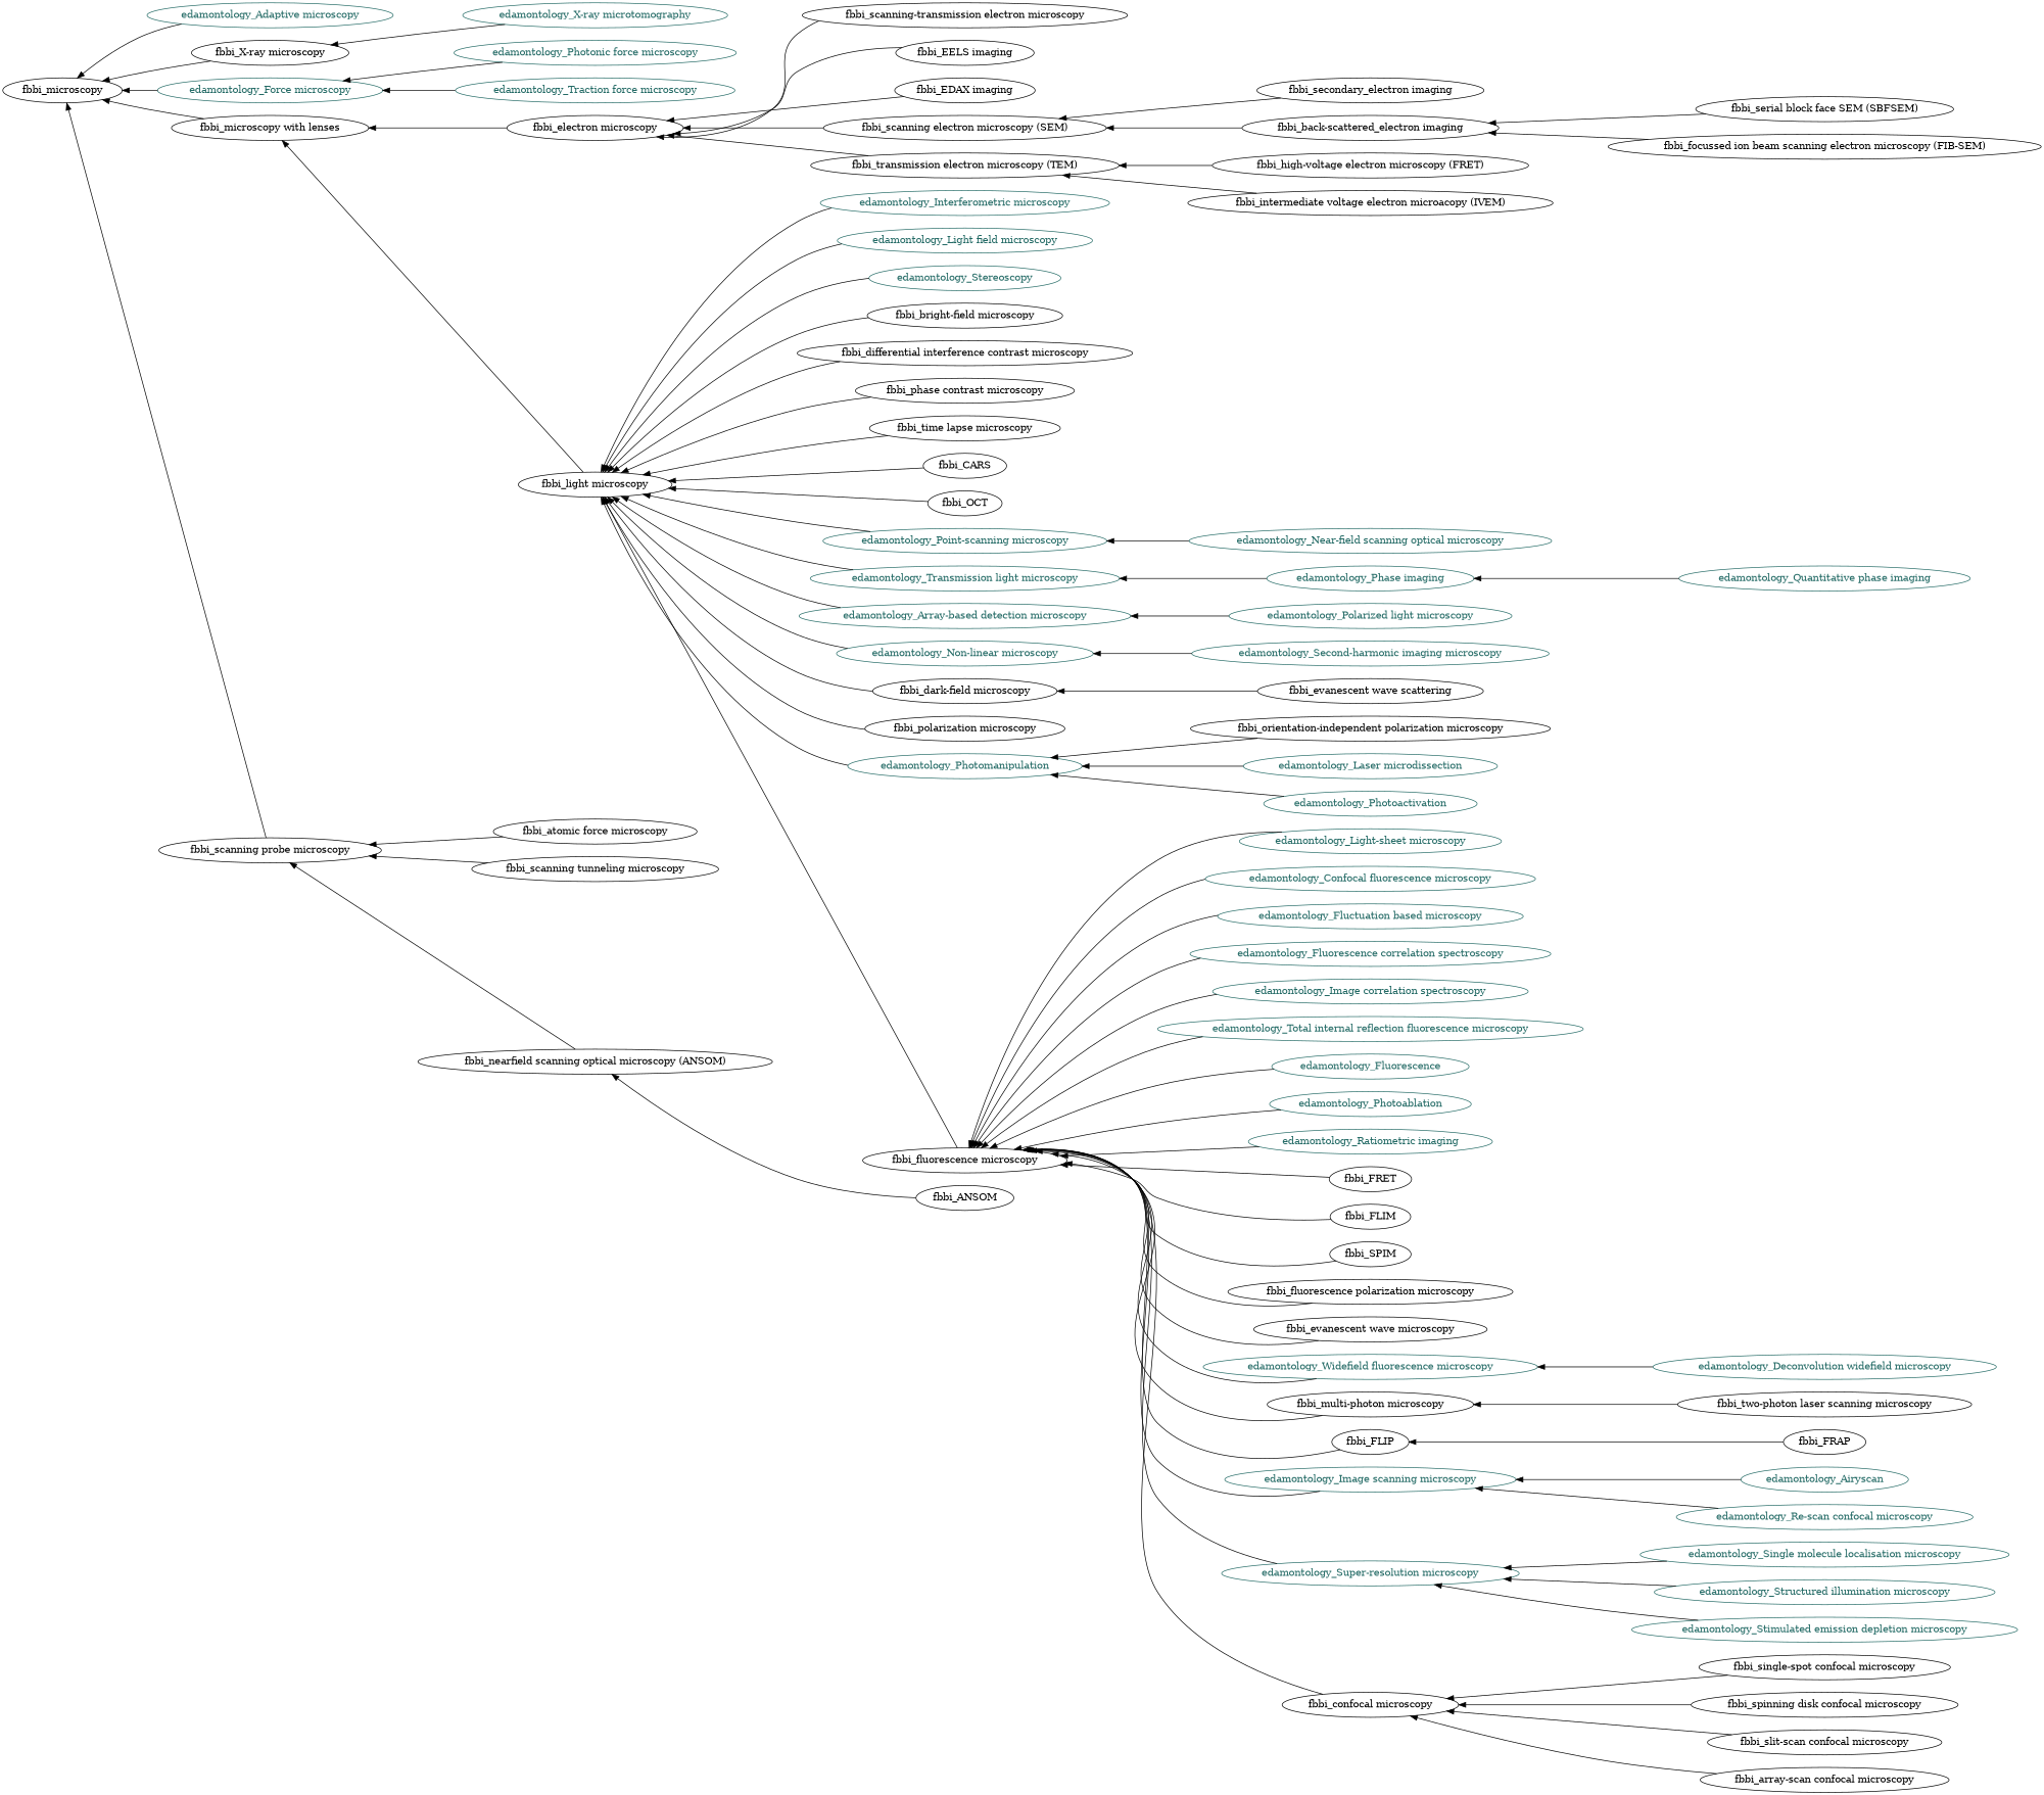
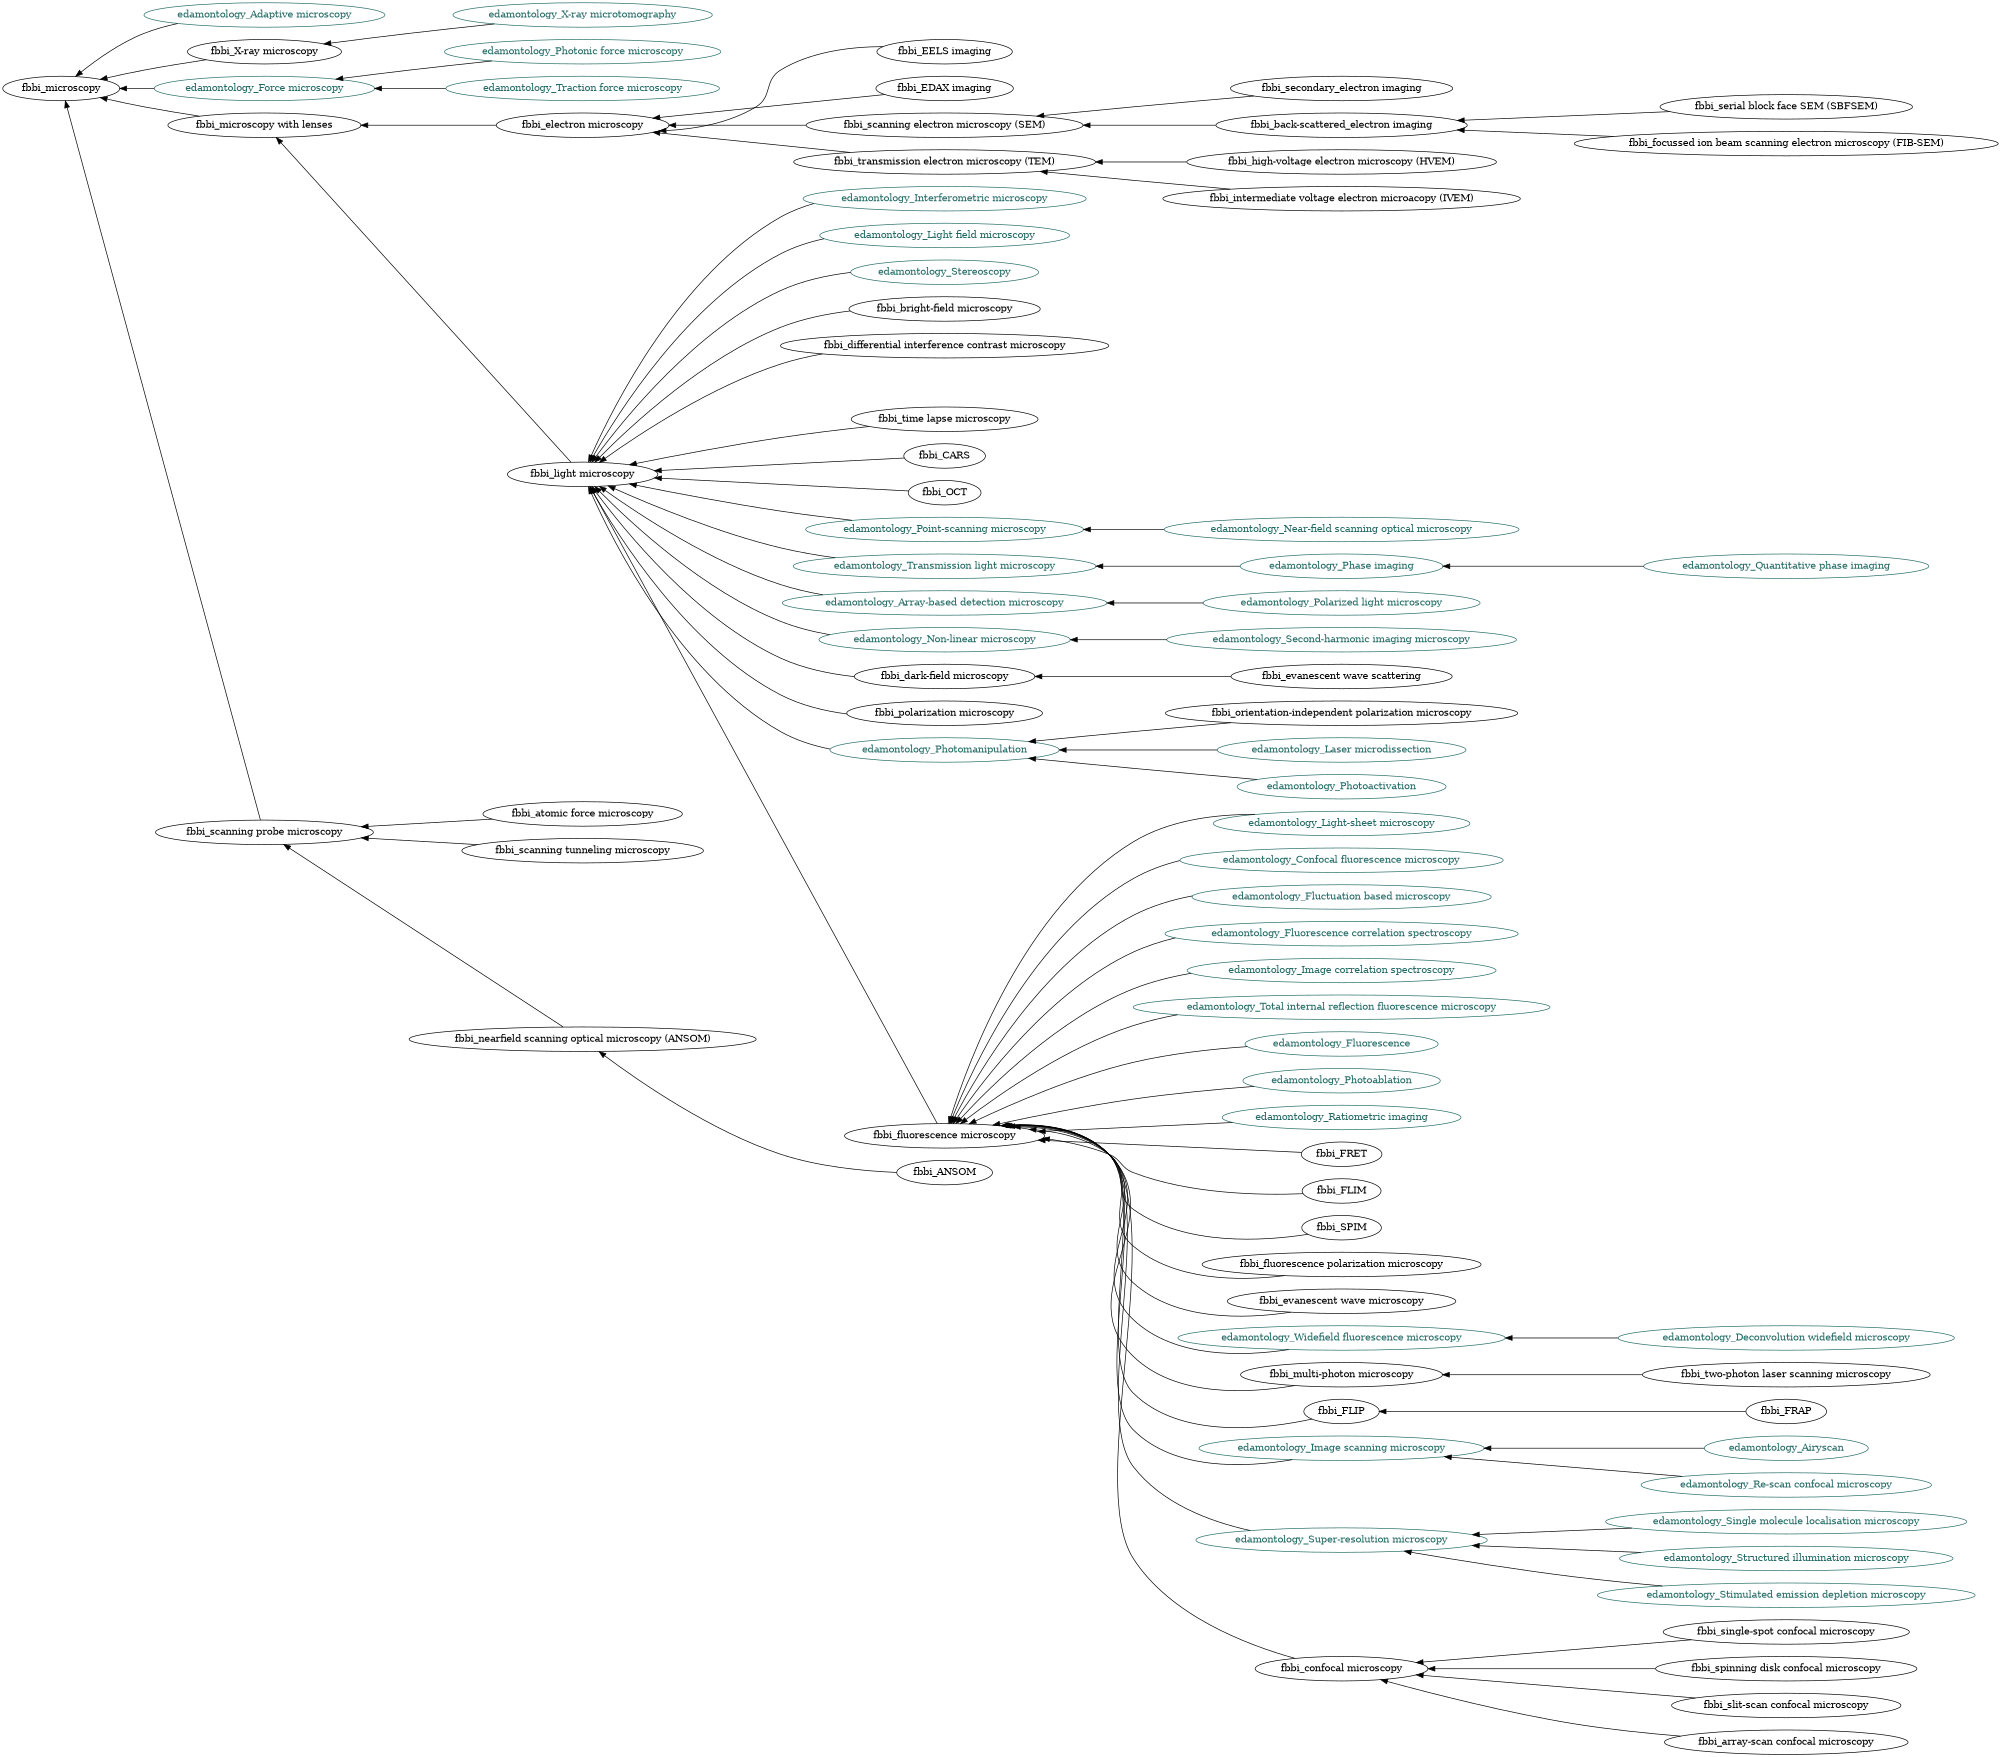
  digraph {
    rankdir=RL
    "edamontology_Adaptive microscopy" [color="#236A65" fontcolor="#236A65"]
    fbbi_microscopy
    "fbbi_X-ray microscopy"
    "edamontology_X-ray microtomography" [color="#236A65" fontcolor="#236A65"]
    "edamontology_Force microscopy" [color="#236A65" fontcolor="#236A65"]
    "edamontology_Photonic force microscopy" [color="#236A65" fontcolor="#236A65"]
    "edamontology_Traction force microscopy" [color="#236A65" fontcolor="#236A65"]
    "fbbi_microscopy with lenses"
    "fbbi_electron microscopy"
-   "fbbi_scanning-transmission electron microscopy"
    "fbbi_EELS imaging"
    "fbbi_EDAX imaging"
    "fbbi_scanning electron microscopy (SEM)"
    "fbbi_secondary_electron imaging"
    "fbbi_back-scattered_electron imaging"
    "fbbi_serial block face SEM (SBFSEM)"
    "fbbi_focussed ion beam scanning electron microscopy (FIB-SEM)"
    "fbbi_transmission electron microscopy (TEM)"
-   "fbbi_high-voltage electron microscopy (HVEM)" [label="fbbi_high-voltage electron microscopy (FRET)"]
+   "fbbi_high-voltage electron microscopy (HVEM)"
    "fbbi_intermediate voltage electron microacopy (IVEM)"
    "fbbi_light microscopy"
    "edamontology_Interferometric microscopy" [color="#236A65" fontcolor="#236A65"]
    "edamontology_Light field microscopy" [color="#236A65" fontcolor="#236A65"]
    edamontology_Stereoscopy [color="#236A65" fontcolor="#236A65"]
    "fbbi_bright-field microscopy"
    "fbbi_differential interference contrast microscopy"
-   "fbbi_phase contrast microscopy"
    "fbbi_time lapse microscopy"
    fbbi_CARS
    fbbi_OCT
    "edamontology_Point-scanning microscopy" [color="#236A65" fontcolor="#236A65"]
    "edamontology_Near-field scanning optical microscopy" [color="#236A65" fontcolor="#236A65"]
    "edamontology_Transmission light microscopy" [color="#236A65" fontcolor="#236A65"]
    "edamontology_Phase imaging" [color="#236A65" fontcolor="#236A65"]
    "edamontology_Quantitative phase imaging" [color="#236A65" fontcolor="#236A65"]
    "edamontology_Array-based detection microscopy" [color="#236A65" fontcolor="#236A65"]
    "edamontology_Polarized light microscopy" [color="#236A65" fontcolor="#236A65"]
    "edamontology_Non-linear microscopy" [color="#236A65" fontcolor="#236A65"]
    "edamontology_Second-harmonic imaging microscopy" [color="#236A65" fontcolor="#236A65"]
    "fbbi_dark-field microscopy"
    "fbbi_evanescent wave scattering"
    "fbbi_polarization microscopy"
    edamontology_Photomanipulation [color="#236A65" fontcolor="#236A65"]
    "fbbi_orientation-independent polarization microscopy"
    "edamontology_Laser microdissection" [color="#236A65" fontcolor="#236A65"]
    edamontology_Photoactivation [color="#236A65" fontcolor="#236A65"]
    "fbbi_fluorescence microscopy"
    "edamontology_Light-sheet microscopy" [color="#236A65" fontcolor="#236A65"]
    "edamontology_Confocal fluorescence microscopy" [color="#236A65" fontcolor="#236A65"]
    "edamontology_Fluctuation based microscopy" [color="#236A65" fontcolor="#236A65"]
    "edamontology_Fluorescence correlation spectroscopy" [color="#236A65" fontcolor="#236A65"]
    "edamontology_Image correlation spectroscopy" [color="#236A65" fontcolor="#236A65"]
    "edamontology_Total internal reflection fluorescence microscopy" [color="#236A65" fontcolor="#236A65"]
    edamontology_Fluorescence [color="#236A65" fontcolor="#236A65"]
    edamontology_Photoablation [color="#236A65" fontcolor="#236A65"]
    "edamontology_Ratiometric imaging" [color="#236A65" fontcolor="#236A65"]
    fbbi_FRET
    fbbi_FLIM
    fbbi_SPIM
    "fbbi_fluorescence polarization microscopy"
    "fbbi_evanescent wave microscopy"
    "edamontology_Widefield fluorescence microscopy" [color="#236A65" fontcolor="#236A65"]
    "edamontology_Deconvolution widefield microscopy" [color="#236A65" fontcolor="#236A65"]
    "fbbi_multi-photon microscopy"
    "fbbi_two-photon laser scanning microscopy"
    fbbi_FLIP
    fbbi_FRAP
    "edamontology_Image scanning microscopy" [color="#236A65" fontcolor="#236A65"]
    edamontology_Airyscan [color="#236A65" fontcolor="#236A65"]
    "edamontology_Re-scan confocal microscopy" [color="#236A65" fontcolor="#236A65"]
    "edamontology_Super-resolution microscopy" [color="#236A65" fontcolor="#236A65"]
    "edamontology_Single molecule localisation microscopy" [color="#236A65" fontcolor="#236A65"]
    "edamontology_Structured illumination microscopy" [color="#236A65" fontcolor="#236A65"]
    "edamontology_Stimulated emission depletion microscopy" [color="#236A65" fontcolor="#236A65"]
    "fbbi_confocal microscopy"
    "fbbi_single-spot confocal microscopy"
    "fbbi_spinning disk confocal microscopy"
    "fbbi_slit-scan confocal microscopy"
    "fbbi_array-scan confocal microscopy"
    "fbbi_scanning probe microscopy"
    "fbbi_atomic force microscopy"
    "fbbi_scanning tunneling microscopy"
    "fbbi_nearfield scanning optical microscopy (ANSOM)"
    fbbi_ANSOM
    "edamontology_Adaptive microscopy" -> fbbi_microscopy
    "fbbi_X-ray microscopy" -> fbbi_microscopy
    "edamontology_X-ray microtomography" -> "fbbi_X-ray microscopy"
    "edamontology_Force microscopy" -> fbbi_microscopy
    "edamontology_Photonic force microscopy" -> "edamontology_Force microscopy"
    "edamontology_Traction force microscopy" -> "edamontology_Force microscopy"
    "fbbi_microscopy with lenses" -> fbbi_microscopy
    "fbbi_electron microscopy" -> "fbbi_microscopy with lenses"
-   "fbbi_scanning-transmission electron microscopy" -> "fbbi_electron microscopy"
    "fbbi_EELS imaging" -> "fbbi_electron microscopy"
    "fbbi_EDAX imaging" -> "fbbi_electron microscopy"
    "fbbi_scanning electron microscopy (SEM)" -> "fbbi_electron microscopy"
    "fbbi_secondary_electron imaging" -> "fbbi_scanning electron microscopy (SEM)"
    "fbbi_back-scattered_electron imaging" -> "fbbi_scanning electron microscopy (SEM)"
    "fbbi_serial block face SEM (SBFSEM)" -> "fbbi_back-scattered_electron imaging"
    "fbbi_focussed ion beam scanning electron microscopy (FIB-SEM)" -> "fbbi_back-scattered_electron imaging"
    "fbbi_transmission electron microscopy (TEM)" -> "fbbi_electron microscopy"
    "fbbi_high-voltage electron microscopy (HVEM)" -> "fbbi_transmission electron microscopy (TEM)"
    "fbbi_intermediate voltage electron microacopy (IVEM)" -> "fbbi_transmission electron microscopy (TEM)"
    "fbbi_light microscopy" -> "fbbi_microscopy with lenses"
    "edamontology_Interferometric microscopy" -> "fbbi_light microscopy"
    "edamontology_Light field microscopy" -> "fbbi_light microscopy"
    edamontology_Stereoscopy -> "fbbi_light microscopy"
    "fbbi_bright-field microscopy" -> "fbbi_light microscopy"
    "fbbi_differential interference contrast microscopy" -> "fbbi_light microscopy"
-   "fbbi_phase contrast microscopy" -> "fbbi_light microscopy"
    "fbbi_time lapse microscopy" -> "fbbi_light microscopy"
    fbbi_CARS -> "fbbi_light microscopy"
    fbbi_OCT -> "fbbi_light microscopy"
    "edamontology_Point-scanning microscopy" -> "fbbi_light microscopy"
    "edamontology_Near-field scanning optical microscopy" -> "edamontology_Point-scanning microscopy"
    "edamontology_Transmission light microscopy" -> "fbbi_light microscopy"
    "edamontology_Phase imaging" -> "edamontology_Transmission light microscopy"
    "edamontology_Quantitative phase imaging" -> "edamontology_Phase imaging"
    "edamontology_Array-based detection microscopy" -> "fbbi_light microscopy"
    "edamontology_Polarized light microscopy" -> "edamontology_Array-based detection microscopy"
    "edamontology_Non-linear microscopy" -> "fbbi_light microscopy"
    "edamontology_Second-harmonic imaging microscopy" -> "edamontology_Non-linear microscopy"
    "fbbi_dark-field microscopy" -> "fbbi_light microscopy"
    "fbbi_evanescent wave scattering" -> "fbbi_dark-field microscopy"
    "fbbi_polarization microscopy" -> "fbbi_light microscopy"
    edamontology_Photomanipulation -> "fbbi_light microscopy"
    "fbbi_orientation-independent polarization microscopy" -> edamontology_Photomanipulation
    "edamontology_Laser microdissection" -> edamontology_Photomanipulation
    edamontology_Photoactivation -> edamontology_Photomanipulation
    "fbbi_fluorescence microscopy" -> "fbbi_light microscopy"
    "edamontology_Light-sheet microscopy" -> "fbbi_fluorescence microscopy"
    "edamontology_Confocal fluorescence microscopy" -> "fbbi_fluorescence microscopy"
    "edamontology_Fluctuation based microscopy" -> "fbbi_fluorescence microscopy"
    "edamontology_Fluorescence correlation spectroscopy" -> "fbbi_fluorescence microscopy"
    "edamontology_Image correlation spectroscopy" -> "fbbi_fluorescence microscopy"
    "edamontology_Total internal reflection fluorescence microscopy" -> "fbbi_fluorescence microscopy"
    edamontology_Fluorescence -> "fbbi_fluorescence microscopy"
    edamontology_Photoablation -> "fbbi_fluorescence microscopy"
    "edamontology_Ratiometric imaging" -> "fbbi_fluorescence microscopy"
    fbbi_FRET -> "fbbi_fluorescence microscopy"
    fbbi_FLIM -> "fbbi_fluorescence microscopy"
    fbbi_SPIM -> "fbbi_fluorescence microscopy"
    "fbbi_fluorescence polarization microscopy" -> "fbbi_fluorescence microscopy"
    "fbbi_evanescent wave microscopy" -> "fbbi_fluorescence microscopy"
    "edamontology_Widefield fluorescence microscopy" -> "fbbi_fluorescence microscopy"
    "edamontology_Deconvolution widefield microscopy" -> "edamontology_Widefield fluorescence microscopy"
    "fbbi_multi-photon microscopy" -> "fbbi_fluorescence microscopy"
    "fbbi_two-photon laser scanning microscopy" -> "fbbi_multi-photon microscopy"
    fbbi_FLIP -> "fbbi_fluorescence microscopy"
    fbbi_FRAP -> fbbi_FLIP
    "edamontology_Image scanning microscopy" -> "fbbi_fluorescence microscopy"
    edamontology_Airyscan -> "edamontology_Image scanning microscopy"
    "edamontology_Re-scan confocal microscopy" -> "edamontology_Image scanning microscopy"
    "edamontology_Super-resolution microscopy" -> "fbbi_fluorescence microscopy"
    "edamontology_Single molecule localisation microscopy" -> "edamontology_Super-resolution microscopy"
    "edamontology_Structured illumination microscopy" -> "edamontology_Super-resolution microscopy"
    "edamontology_Stimulated emission depletion microscopy" -> "edamontology_Super-resolution microscopy"
    "fbbi_confocal microscopy" -> "fbbi_fluorescence microscopy"
    "fbbi_single-spot confocal microscopy" -> "fbbi_confocal microscopy"
    "fbbi_spinning disk confocal microscopy" -> "fbbi_confocal microscopy"
    "fbbi_slit-scan confocal microscopy" -> "fbbi_confocal microscopy"
    "fbbi_array-scan confocal microscopy" -> "fbbi_confocal microscopy"
    "fbbi_scanning probe microscopy" -> fbbi_microscopy
    "fbbi_atomic force microscopy" -> "fbbi_scanning probe microscopy"
    "fbbi_scanning tunneling microscopy" -> "fbbi_scanning probe microscopy"
    "fbbi_nearfield scanning optical microscopy (ANSOM)" -> "fbbi_scanning probe microscopy"
    fbbi_ANSOM -> "fbbi_nearfield scanning optical microscopy (ANSOM)"
  }
